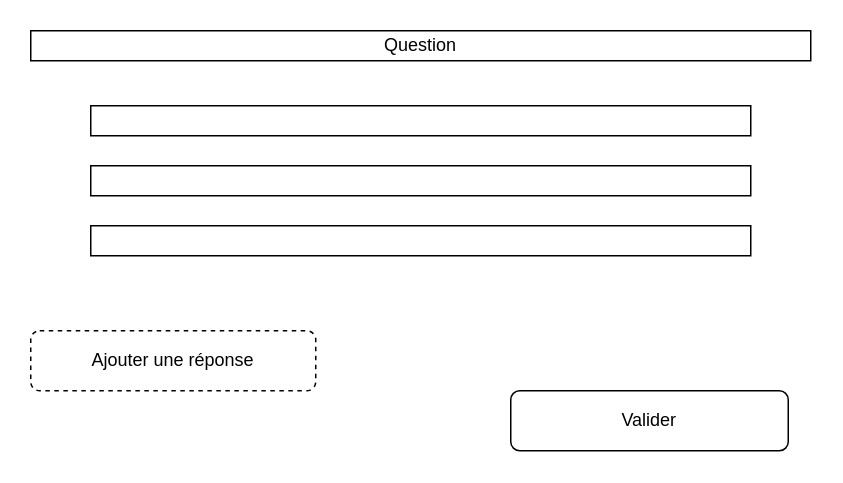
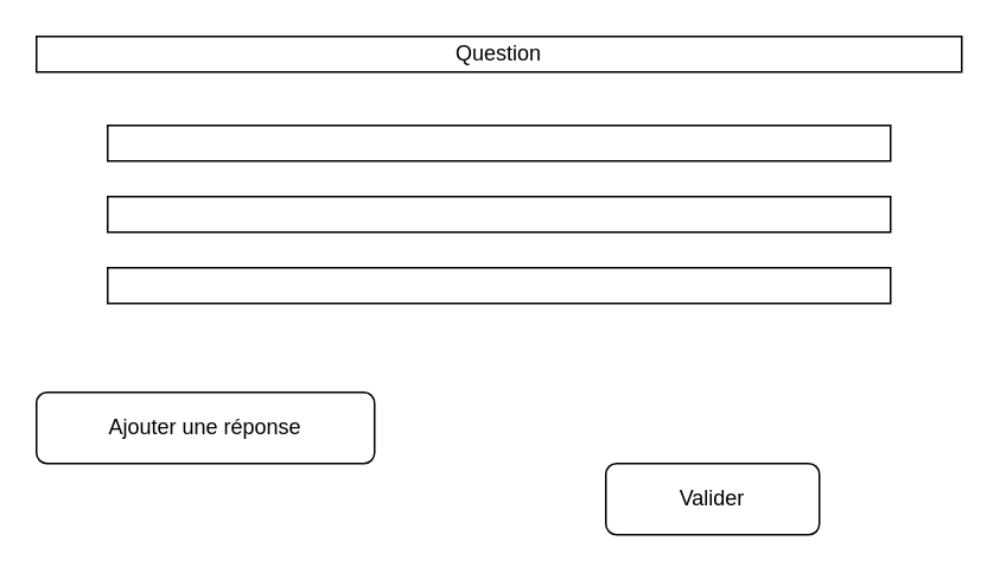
  <mxCell id="0" />
  <mxCell id="1" parent="0" />
  <mxCell id="2" value="Question" style="rounded=0;whiteSpace=wrap;html=1;" vertex="1" parent="1"><mxGeometry x="20" y="20" width="520" height="20" as="geometry" /></mxCell>
  <mxCell id="3" value="" style="rounded=0;whiteSpace=wrap;html=1;" vertex="1" parent="1"><mxGeometry x="60" y="110" width="440" height="20" as="geometry" /></mxCell>
  <mxCell id="4" value="" style="rounded=0;whiteSpace=wrap;html=1;" vertex="1" parent="1"><mxGeometry x="60" y="70" width="440" height="20" as="geometry" /></mxCell>
  <mxCell id="5" value="" style="rounded=0;whiteSpace=wrap;html=1;" vertex="1" parent="1"><mxGeometry x="60" y="150" width="440" height="20" as="geometry" /></mxCell>
- <mxCell id="6" value="Ajouter une réponse" style="rounded=1;whiteSpace=wrap;html=1;dashed=1;" vertex="1" parent="1"><mxGeometry x="20" y="220" width="190" height="40" as="geometry" /></mxCell>
- <mxCell id="7" value="Valider" style="rounded=1;whiteSpace=wrap;html=1;" vertex="1" parent="1"><mxGeometry x="340" y="260" width="185" height="40" as="geometry" /></mxCell>
+ <mxCell id="6" value="Ajouter une réponse" style="rounded=1;whiteSpace=wrap;html=1;" vertex="1" parent="1"><mxGeometry x="20" y="220" width="190" height="40" as="geometry" /></mxCell>
+ <mxCell id="7" value="Valider" style="rounded=1;whiteSpace=wrap;html=1;" vertex="1" parent="1"><mxGeometry x="340" y="260" width="120" height="40" as="geometry" /></mxCell>
